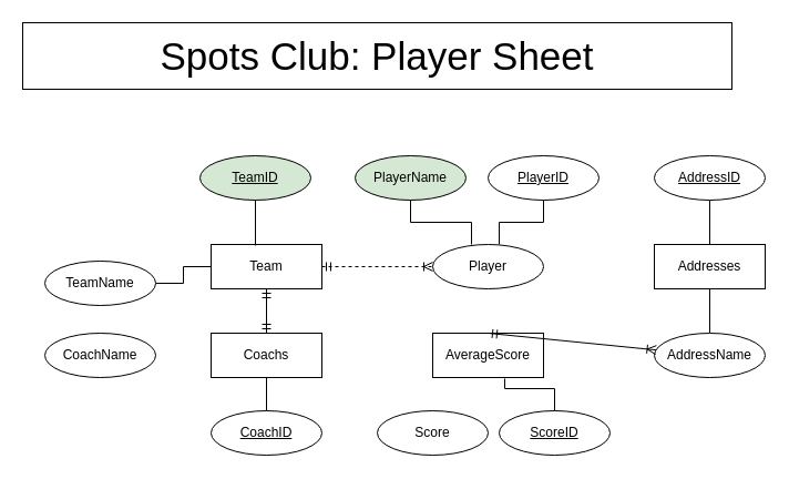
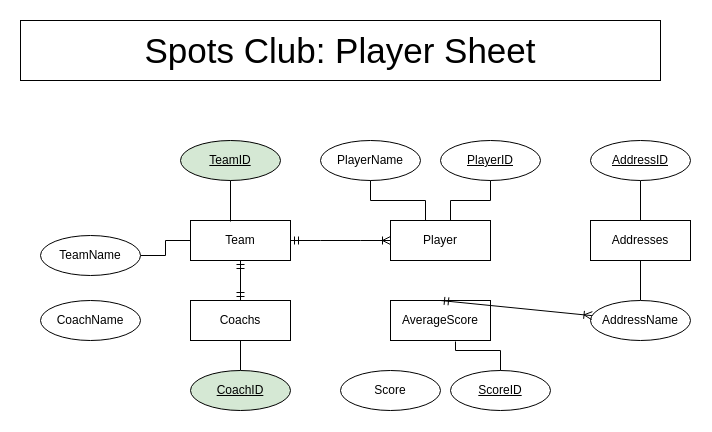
  <mxCell id="0" />
  <mxCell id="1" parent="0" />
- <mxCell id="2" value="Player" style="ellipse;whiteSpace=wrap;html=1;align=center;" vertex="1" parent="1"><mxGeometry x="390" y="220" width="100" height="40" as="geometry" /></mxCell>
- <mxCell id="3" value="PlayerName" style="ellipse;whiteSpace=wrap;html=1;align=center;fillColor=#d5e8d4;" vertex="1" parent="1"><mxGeometry x="320" y="140" width="100" height="40" as="geometry" /></mxCell>
+ <mxCell id="2" value="Player" style="whiteSpace=wrap;html=1;align=center;" vertex="1" parent="1"><mxGeometry x="390" y="220" width="100" height="40" as="geometry" /></mxCell>
+ <mxCell id="3" value="PlayerName" style="ellipse;whiteSpace=wrap;html=1;align=center;" vertex="1" parent="1"><mxGeometry x="320" y="140" width="100" height="40" as="geometry" /></mxCell>
  <mxCell id="4" value="&lt;u&gt;PlayerID&lt;/u&gt;" style="ellipse;whiteSpace=wrap;html=1;align=center;" vertex="1" parent="1"><mxGeometry x="440" y="140" width="100" height="40" as="geometry" /></mxCell>
  <mxCell id="5" value="Addresses" style="whiteSpace=wrap;html=1;align=center;" vertex="1" parent="1"><mxGeometry x="590" y="220" width="100" height="40" as="geometry" /></mxCell>
  <mxCell id="6" style="edgeStyle=orthogonalEdgeStyle;rounded=0;orthogonalLoop=1;jettySize=auto;html=1;exitX=0.5;exitY=0;exitDx=0;exitDy=0;entryX=0.5;entryY=1;entryDx=0;entryDy=0;endArrow=none;endFill=0;" edge="1" parent="1" source="7" target="5"><mxGeometry relative="1" as="geometry" /></mxCell>
  <mxCell id="7" value="AddressName" style="ellipse;whiteSpace=wrap;html=1;align=center;" vertex="1" parent="1"><mxGeometry x="590" y="300" width="100" height="40" as="geometry" /></mxCell>
  <mxCell id="8" style="edgeStyle=orthogonalEdgeStyle;rounded=0;orthogonalLoop=1;jettySize=auto;html=1;exitX=0.5;exitY=1;exitDx=0;exitDy=0;entryX=0.5;entryY=0;entryDx=0;entryDy=0;endArrow=none;endFill=0;" edge="1" parent="1" source="9" target="5"><mxGeometry relative="1" as="geometry" /></mxCell>
  <mxCell id="9" value="&lt;u&gt;AddressID&lt;/u&gt;" style="ellipse;whiteSpace=wrap;html=1;align=center;" vertex="1" parent="1"><mxGeometry x="590" y="140" width="100" height="40" as="geometry" /></mxCell>
  <mxCell id="10" value="Score" style="ellipse;whiteSpace=wrap;html=1;align=center;" vertex="1" parent="1"><mxGeometry x="340" y="370" width="100" height="40" as="geometry" /></mxCell>
  <mxCell id="11" value="Team" style="whiteSpace=wrap;html=1;align=center;" vertex="1" parent="1"><mxGeometry x="190" y="220" width="100" height="40" as="geometry" /></mxCell>
  <mxCell id="12" value="Coachs" style="whiteSpace=wrap;html=1;align=center;" vertex="1" parent="1"><mxGeometry x="190" y="300" width="100" height="40" as="geometry" /></mxCell>
  <mxCell id="13" style="edgeStyle=orthogonalEdgeStyle;rounded=0;orthogonalLoop=1;jettySize=auto;html=1;exitX=1;exitY=0.5;exitDx=0;exitDy=0;entryX=0;entryY=0.5;entryDx=0;entryDy=0;endArrow=none;endFill=0;" edge="1" parent="1" source="14" target="11"><mxGeometry relative="1" as="geometry" /></mxCell>
  <mxCell id="14" value="TeamName" style="ellipse;whiteSpace=wrap;html=1;align=center;" vertex="1" parent="1"><mxGeometry x="40" y="235" width="100" height="40" as="geometry" /></mxCell>
  <mxCell id="15" value="&lt;u&gt;TeamID&lt;/u&gt;" style="ellipse;whiteSpace=wrap;html=1;align=center;fillColor=#d5e8d4;" vertex="1" parent="1"><mxGeometry x="180" y="140" width="100" height="40" as="geometry" /></mxCell>
  <mxCell id="16" style="edgeStyle=orthogonalEdgeStyle;rounded=0;orthogonalLoop=1;jettySize=auto;html=1;exitX=0.5;exitY=1;exitDx=0;exitDy=0;" edge="1" parent="1" source="14" target="14"><mxGeometry relative="1" as="geometry" /></mxCell>
  <mxCell id="17" style="edgeStyle=orthogonalEdgeStyle;rounded=0;orthogonalLoop=1;jettySize=auto;html=1;exitX=0.5;exitY=0;exitDx=0;exitDy=0;entryX=0.5;entryY=1;entryDx=0;entryDy=0;endArrow=none;endFill=0;" edge="1" parent="1" source="18" target="12"><mxGeometry relative="1" as="geometry" /></mxCell>
- <mxCell id="18" value="&lt;u&gt;CoachID&lt;/u&gt;" style="ellipse;whiteSpace=wrap;html=1;align=center;" vertex="1" parent="1"><mxGeometry x="190" y="370" width="100" height="40" as="geometry" /></mxCell>
+ <mxCell id="18" value="&lt;u&gt;CoachID&lt;/u&gt;" style="ellipse;whiteSpace=wrap;html=1;align=center;fillColor=#d5e8d4;" vertex="1" parent="1"><mxGeometry x="190" y="370" width="100" height="40" as="geometry" /></mxCell>
  <mxCell id="19" value="CoachName" style="ellipse;whiteSpace=wrap;html=1;align=center;" vertex="1" parent="1"><mxGeometry x="40" y="300" width="100" height="40" as="geometry" /></mxCell>
  <mxCell id="20" style="edgeStyle=orthogonalEdgeStyle;rounded=0;orthogonalLoop=1;jettySize=auto;html=1;exitX=0.5;exitY=1;exitDx=0;exitDy=0;entryX=0.4;entryY=0.025;entryDx=0;entryDy=0;entryPerimeter=0;endArrow=none;endFill=0;" edge="1" parent="1" source="15" target="11"><mxGeometry relative="1" as="geometry" /></mxCell>
  <mxCell id="21" style="edgeStyle=orthogonalEdgeStyle;rounded=0;orthogonalLoop=1;jettySize=auto;html=1;exitX=0.5;exitY=1;exitDx=0;exitDy=0;entryX=0.35;entryY=0;entryDx=0;entryDy=0;entryPerimeter=0;endArrow=none;endFill=0;" edge="1" parent="1" source="3" target="2"><mxGeometry relative="1" as="geometry" /></mxCell>
  <mxCell id="22" style="edgeStyle=orthogonalEdgeStyle;rounded=0;orthogonalLoop=1;jettySize=auto;html=1;exitX=0.5;exitY=1;exitDx=0;exitDy=0;entryX=0.6;entryY=0;entryDx=0;entryDy=0;entryPerimeter=0;endArrow=none;endFill=0;" edge="1" parent="1" source="4" target="2"><mxGeometry relative="1" as="geometry" /></mxCell>
  <mxCell id="23" value="" style="fontSize=12;html=1;endArrow=ERmandOne;startArrow=ERmandOne;rounded=0;entryX=0.5;entryY=1;entryDx=0;entryDy=0;exitX=0.5;exitY=0;exitDx=0;exitDy=0;" edge="1" parent="1" source="12" target="11"><mxGeometry width="100" height="100" relative="1" as="geometry"><mxPoint x="260" y="410" as="sourcePoint" /><mxPoint x="360" y="310" as="targetPoint" /></mxGeometry></mxCell>
  <mxCell id="24" value="AverageScore" style="whiteSpace=wrap;html=1;align=center;" vertex="1" parent="1"><mxGeometry x="390" y="300" width="100" height="40" as="geometry" /></mxCell>
  <mxCell id="25" value="&lt;u&gt;ScoreID&lt;/u&gt;" style="ellipse;whiteSpace=wrap;html=1;align=center;" vertex="1" parent="1"><mxGeometry x="450" y="370" width="100" height="40" as="geometry" /></mxCell>
  <mxCell id="26" style="edgeStyle=orthogonalEdgeStyle;rounded=0;orthogonalLoop=1;jettySize=auto;html=1;exitX=0.5;exitY=0;exitDx=0;exitDy=0;entryX=0.65;entryY=1.025;entryDx=0;entryDy=0;entryPerimeter=0;endArrow=none;endFill=0;" edge="1" parent="1" source="25" target="24"><mxGeometry relative="1" as="geometry" /></mxCell>
  <mxCell id="27" value="" style="fontSize=12;html=1;endArrow=ERoneToMany;startArrow=ERmandOne;rounded=0;exitX=0.5;exitY=0;exitDx=0;exitDy=0;" edge="1" parent="1" source="24" target="7"><mxGeometry width="100" height="100" relative="1" as="geometry"><mxPoint x="260" y="410" as="sourcePoint" /><mxPoint x="360" y="310" as="targetPoint" /></mxGeometry></mxCell>
- <mxCell id="28" value="" style="edgeStyle=entityRelationEdgeStyle;fontSize=12;html=1;endArrow=ERoneToMany;startArrow=ERmandOne;rounded=0;exitX=1;exitY=0.5;exitDx=0;exitDy=0;entryX=0;entryY=0.5;entryDx=0;entryDy=0;dashed=1;" edge="1" parent="1" source="11" target="2"><mxGeometry width="100" height="100" relative="1" as="geometry"><mxPoint x="270" y="480" as="sourcePoint" /><mxPoint x="360" y="310" as="targetPoint" /></mxGeometry></mxCell>
+ <mxCell id="28" value="" style="edgeStyle=entityRelationEdgeStyle;fontSize=12;html=1;endArrow=ERoneToMany;startArrow=ERmandOne;rounded=0;exitX=1;exitY=0.5;exitDx=0;exitDy=0;entryX=0;entryY=0.5;entryDx=0;entryDy=0;" edge="1" parent="1" source="11" target="2"><mxGeometry width="100" height="100" relative="1" as="geometry"><mxPoint x="270" y="480" as="sourcePoint" /><mxPoint x="360" y="310" as="targetPoint" /></mxGeometry></mxCell>
  <mxCell id="29" value="&lt;font style=&quot;font-size: 35px;&quot;&gt;Spots Club: Player Sheet&lt;/font&gt;" style="rounded=0;whiteSpace=wrap;html=1;" vertex="1" parent="1"><mxGeometry x="20" y="20" width="640" height="60" as="geometry" /></mxCell>
